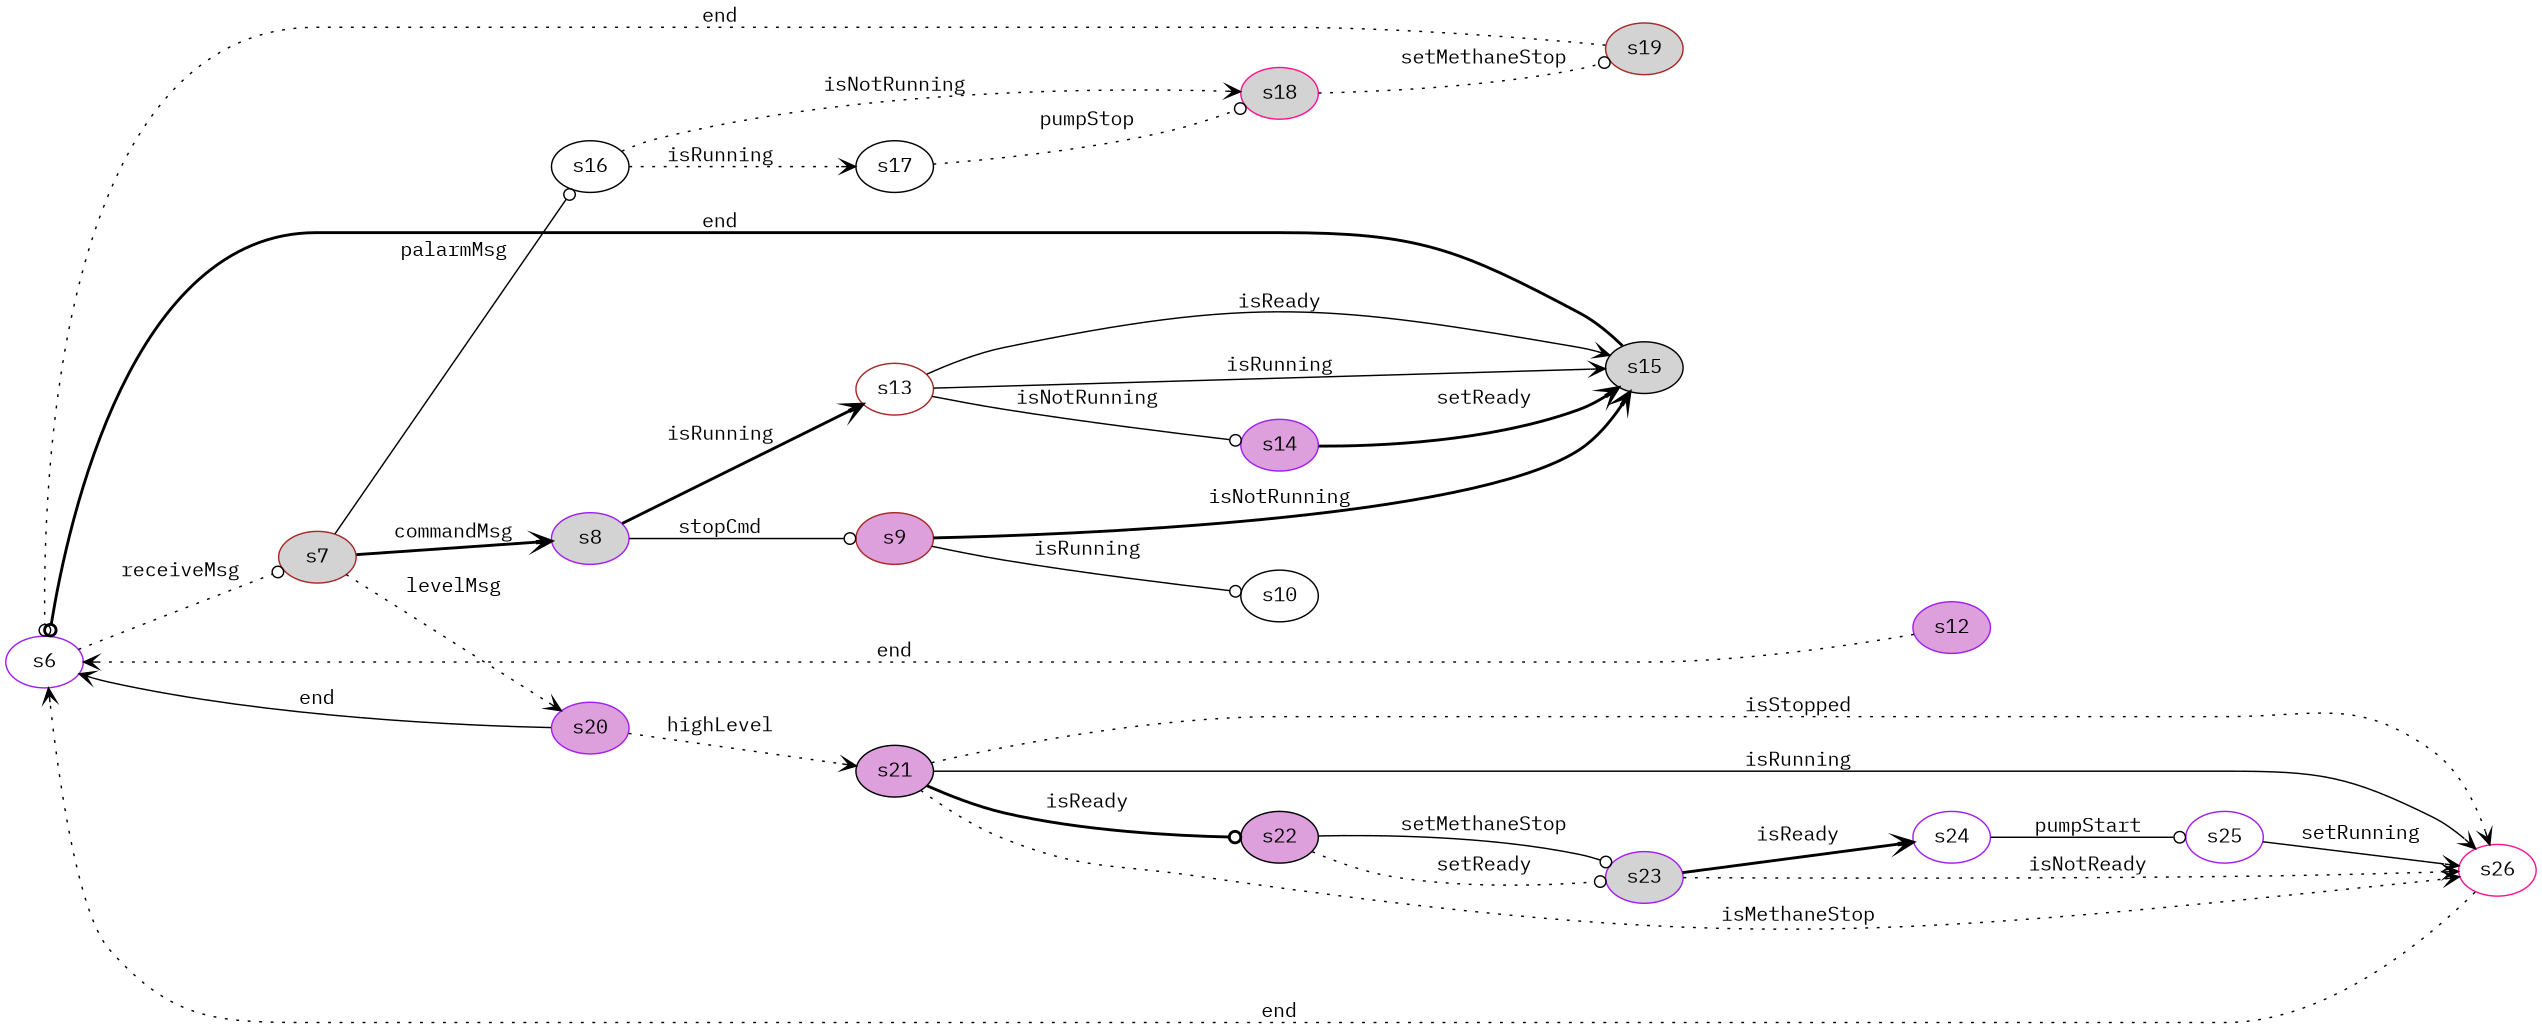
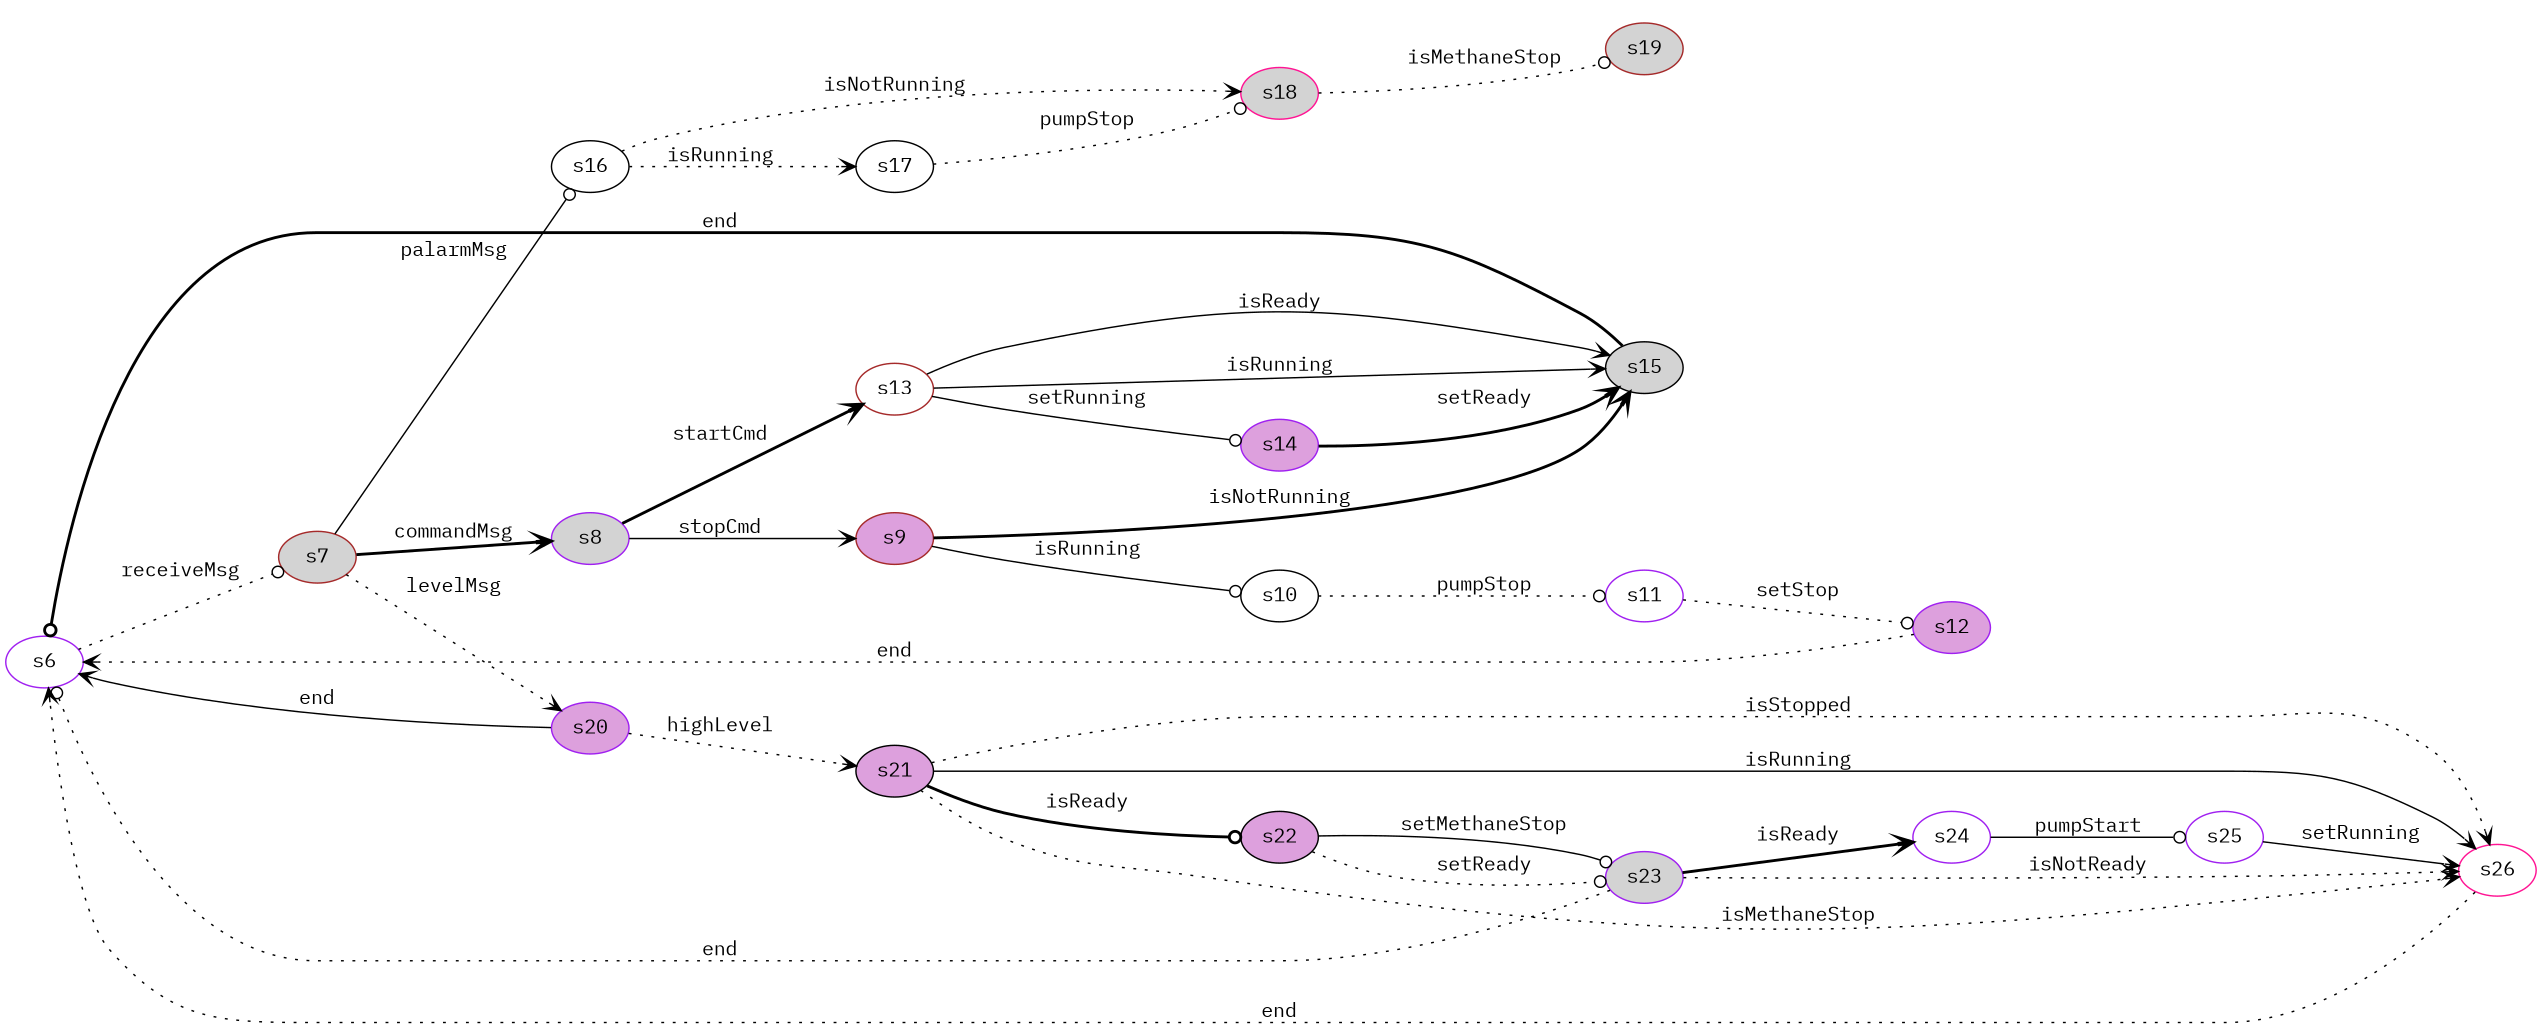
  digraph {
    fontname="IBM Plex Mono"
    rankdir=LR
    node [color=purple fillcolor=white fontname="IBM Plex Mono" style=filled]
    edge [arrowhead=vee fontname="IBM Plex Mono" style=dotted]
    n1 [label=s6]
    n2 [color=brown fillcolor=lightgrey label=s7]
    n3 [color=black label=s16]
    n4 [fillcolor=plum label=s20]
    n5 [fillcolor=lightgrey label=s8]
    n6 [color=black label=s17]
    n7 [color=deeppink fillcolor=lightgrey label=s18]
    n8 [color=black fillcolor=plum label=s21]
    n9 [color=brown fillcolor=plum label=s9]
    n10 [color=brown label=s13]
    n11 [color=brown fillcolor=lightgrey label=s19]
    n12 [color=black fillcolor=plum label=s22]
    n13 [color=deeppink label=s26]
    n14 [color=black label=s10]
    n15 [color=black fillcolor=lightgrey label=s15]
    n16 [fillcolor=plum label=s14]
+   n17 [label=s11]
    n18 [fillcolor=plum label=s12]
    n19 [fillcolor=lightgrey label=s23]
    n20 [label=s24]
    n21 [label=s25]
    n1 -> n2 [arrowhead=odot label=" receiveMsg "]
    n2 -> n3 [arrowhead=odot label=" palarmMsg " style=solid]
    n2 -> n4 [label=" levelMsg "]
    n2 -> n5 [label=" commandMsg " style=bold]
    n3 -> n6 [label=" isRunning "]
    n3 -> n7 [label=" isNotRunning "]
    n4 -> n1 [label=" end " style=solid]
    n4 -> n8 [label=" highLevel "]
-   n5 -> n9 [arrowhead=odot label=" stopCmd " style=solid]
-   n5 -> n10 [label=" isRunning " style=bold]
+   n5 -> n9 [label=" stopCmd " style=solid]
+   n5 -> n10 [label=" startCmd " style=bold]
    n6 -> n7 [arrowhead=odot label=" pumpStop "]
-   n7 -> n11 [arrowhead=odot label=" setMethaneStop "]
+   n7 -> n11 [arrowhead=odot label=" isMethaneStop "]
    n8 -> n12 [arrowhead=odot label=" isReady " style=bold]
    n8 -> n13 [label=" isMethaneStop "]
    n8 -> n13 [label=" isStopped "]
    n8 -> n13 [label=" isRunning " style=solid]
    n9 -> n14 [arrowhead=odot label=" isRunning " style=solid]
    n9 -> n15 [label=" isNotRunning " style=bold]
    n10 -> n15 [label=" isReady " style=solid]
    n10 -> n15 [label=" isRunning " style=solid]
-   n10 -> n16 [arrowhead=odot label=" isNotRunning " style=solid]
-   n11 -> n1 [arrowhead=odot label=" end "]
+   n10 -> n16 [arrowhead=odot label=" setRunning " style=solid]
+   n19 -> n1 [arrowhead=odot label=" end "]
    n12 -> n19 [arrowhead=odot label=" setReady "]
    n12 -> n19 [arrowhead=odot label=" setMethaneStop " style=solid]
    n13 -> n1 [label=" end "]
+   n14 -> n17 [arrowhead=odot label=" pumpStop "]
    n15 -> n1 [arrowhead=odot label=" end " style=bold]
    n16 -> n15 [label=" setReady " style=bold]
+   n17 -> n18 [arrowhead=odot label=" setStop "]
    n18 -> n1 [label=" end "]
    n19 -> n13 [label=" isNotReady "]
    n19 -> n20 [label=" isReady " style=bold]
    n20 -> n21 [arrowhead=odot label=" pumpStart " style=solid]
    n21 -> n13 [label=" setRunning " style=solid]
  }
